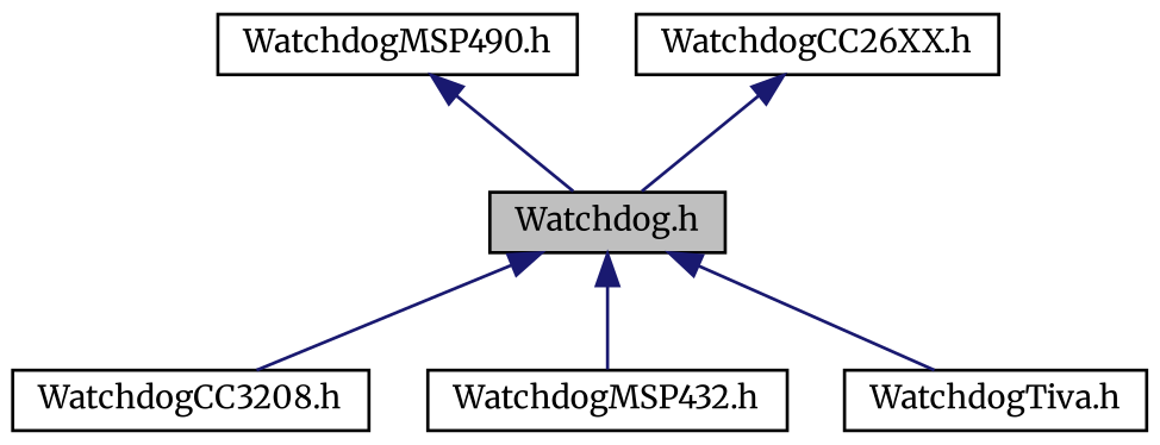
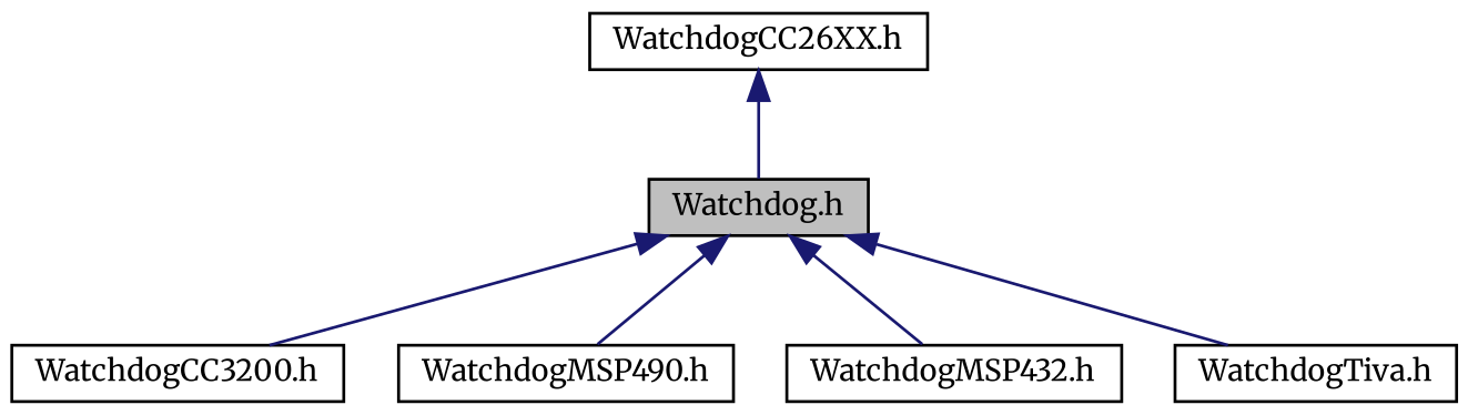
  digraph {
    fontname=Merriweather
    node [color=black fillcolor=white fontname=Merriweather fontsize=10 shape=record style=filled]
    edge [color=midnightblue dir=back fontname=Merriweather fontsize=10 labelfontname=Helvetica labelfontsize=10 style=solid]
    n1 [fillcolor=grey75 fontcolor=black height=0.2 label="Watchdog.h" width=0.4]
-   n2 [height=0.2 label="WatchdogCC3208.h" width=0.4]
+   n2 [height=0.2 label="WatchdogCC3200.h" width=0.4]
    n3 [height=0.2 label="WatchdogMSP490.h" width=0.4]
    n4 [height=0.2 label="WatchdogMSP432.h" width=0.4]
    n5 [height=0.2 label="WatchdogTiva.h" width=0.4]
    n6 [height=0.2 label="WatchdogCC26XX.h" width=0.4]
    n1 -> n2
-   n3 -> n1
+   n1 -> n3
    n1 -> n4
    n1 -> n5
    n6 -> n1
  }
